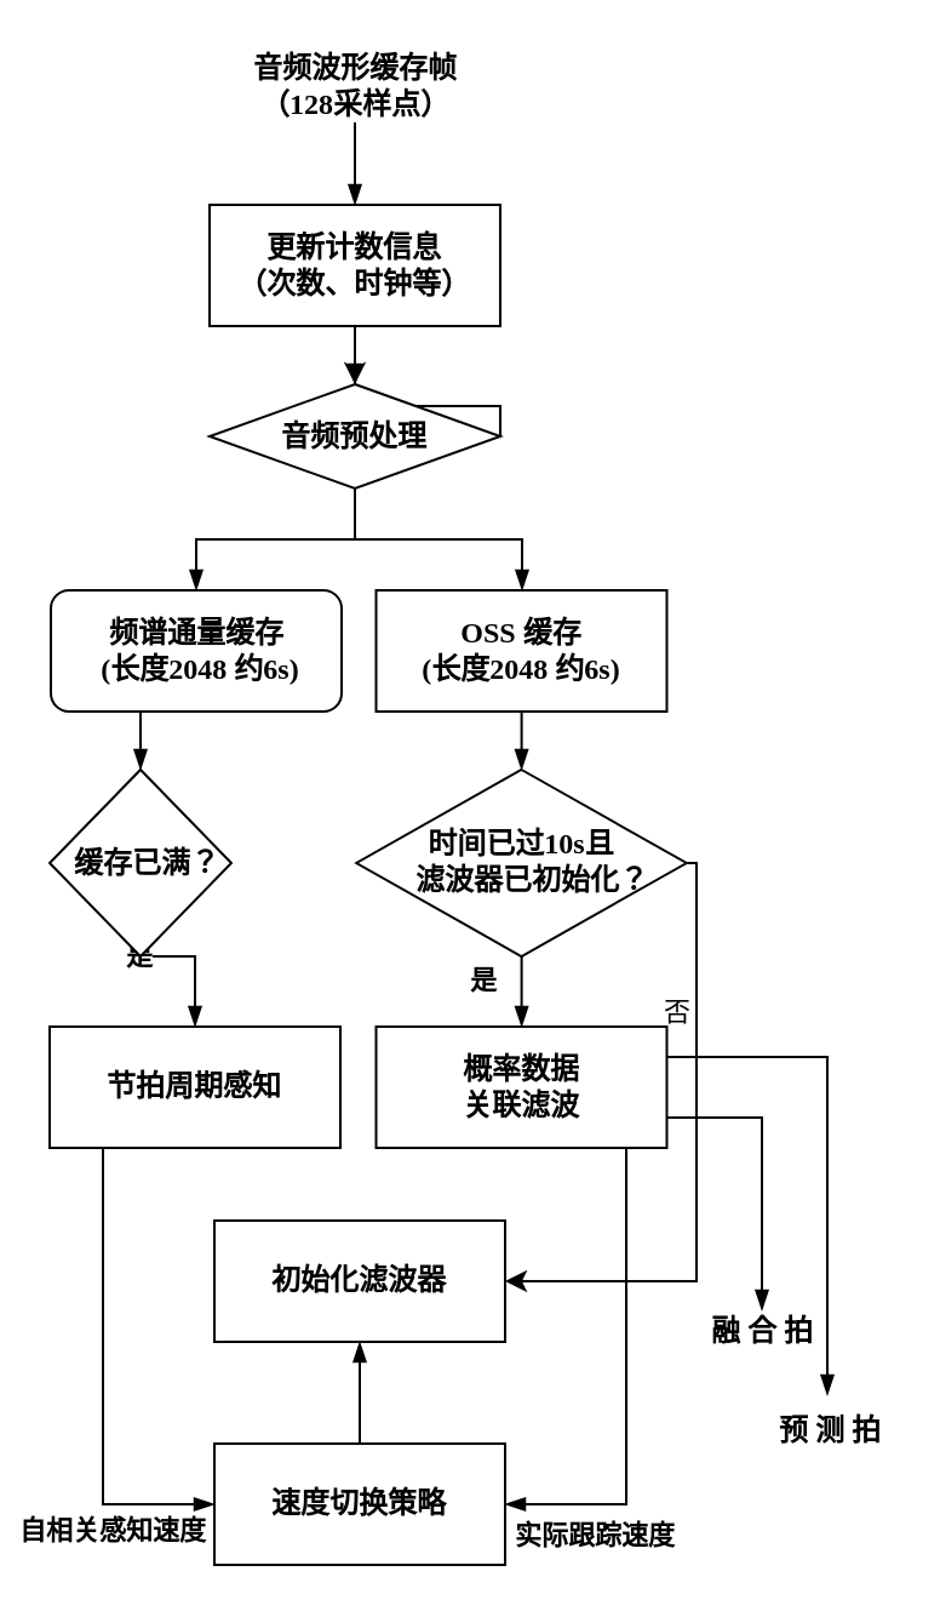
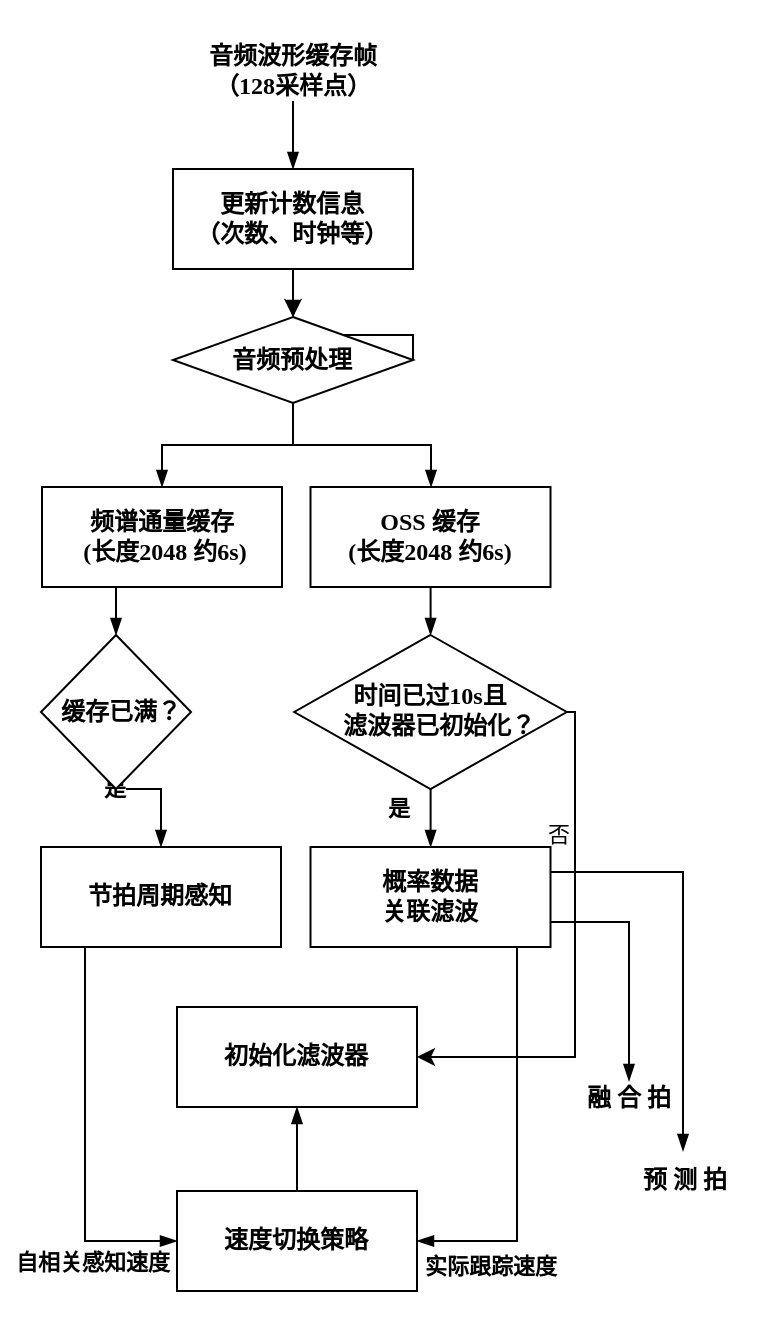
  <mxCell id="0" />
  <mxCell id="1" parent="0" />
  <mxCell id="2" value="" style="edgeStyle=orthogonalEdgeStyle;rounded=0;orthogonalLoop=1;jettySize=auto;html=1;fontFamily=微软雅黑;endArrow=blockThin;endFill=1;fontStyle=1" parent="1" source="6" edge="1"><mxGeometry relative="1" as="geometry"><mxPoint x="214.809" y="423" as="targetPoint" /></mxGeometry></mxCell>
  <mxCell id="3" value="是" style="edgeLabel;html=1;align=center;verticalAlign=middle;resizable=0;points=[];fontFamily=微软雅黑;fontStyle=1" parent="2" vertex="1" connectable="0"><mxGeometry relative="1" as="geometry"><mxPoint x="-16" y="-5" as="offset" /></mxGeometry></mxCell>
  <mxCell id="4" style="edgeStyle=orthogonalEdgeStyle;rounded=0;orthogonalLoop=1;jettySize=auto;html=1;exitX=1;exitY=0.5;exitDx=0;exitDy=0;entryX=1;entryY=0.5;entryDx=0;entryDy=0;" edge="1" parent="1" source="6" target="7"><mxGeometry relative="1" as="geometry"><Array as="points"><mxPoint x="287" y="356" /><mxPoint x="287" y="528" /></Array></mxGeometry></mxCell>
  <mxCell id="5" value="否" style="edgeLabel;html=1;align=center;verticalAlign=middle;resizable=0;points=[];" vertex="1" connectable="0" parent="4"><mxGeometry x="-0.843" y="-2" relative="1" as="geometry"><mxPoint x="-7" y="45" as="offset" /></mxGeometry></mxCell>
  <mxCell id="6" value="&lt;font&gt;时间已过&lt;/font&gt;10s&lt;font&gt;且&lt;br&gt;&amp;nbsp; &amp;nbsp;滤波器已初始化&lt;/font&gt;？&lt;br&gt;" style="rhombus;whiteSpace=wrap;html=1;fontFamily=微软雅黑;fillColor=default;spacingBottom=2;fontStyle=1" parent="1" vertex="1"><mxGeometry x="146.63" y="317" width="136.25" height="77" as="geometry" /></mxCell>
  <mxCell id="7" value="初始化滤波器" style="rounded=0;whiteSpace=wrap;html=1;fontFamily=微软雅黑;fillColor=default;fontStyle=1" parent="1" vertex="1"><mxGeometry x="88" y="503" width="120" height="50" as="geometry" /></mxCell>
  <mxCell id="8" value="融 合 拍" style="text;html=1;align=center;verticalAlign=middle;resizable=0;points=[];autosize=1;strokeColor=none;fillColor=none;fontFamily=微软雅黑;fontStyle=1" parent="1" vertex="1"><mxGeometry x="287" y="540" width="54" height="18" as="geometry" /></mxCell>
  <mxCell id="9" value="&amp;nbsp;预 测 拍" style="rounded=0;whiteSpace=wrap;html=1;fontFamily=微软雅黑;fillColor=none;strokeColor=none;fontStyle=1" parent="1" vertex="1"><mxGeometry x="316" y="575" width="50" height="30" as="geometry" /></mxCell>
  <mxCell id="10" style="edgeStyle=orthogonalEdgeStyle;rounded=0;jumpSize=6;orthogonalLoop=1;jettySize=auto;html=1;exitX=0.5;exitY=1;exitDx=0;exitDy=0;entryX=0.5;entryY=0;entryDx=0;entryDy=0;fontFamily=微软雅黑;endArrow=blockThin;endFill=1;strokeWidth=1;fontStyle=1" parent="1" source="12" target="27" edge="1"><mxGeometry relative="1" as="geometry"><mxPoint x="80" y="341" as="targetPoint" /></mxGeometry></mxCell>
  <mxCell id="11" value="&lt;font&gt;是&lt;/font&gt;" style="edgeLabel;html=1;align=center;verticalAlign=middle;resizable=0;points=[];fontFamily=微软雅黑;fontStyle=1" parent="10" vertex="1" connectable="0"><mxGeometry x="-0.519" y="1" relative="1" as="geometry"><mxPoint x="-13" as="offset" /></mxGeometry></mxCell>
  <mxCell id="12" value="&lt;font&gt;&amp;nbsp; 缓存已满&lt;/font&gt;？" style="rhombus;whiteSpace=wrap;html=1;fontFamily=微软雅黑;fillColor=default;flipV=0;flipH=0;fontStyle=1" parent="1" vertex="1"><mxGeometry x="20" y="317" width="75" height="77" as="geometry" /></mxCell>
  <mxCell id="13" style="edgeStyle=orthogonalEdgeStyle;rounded=0;orthogonalLoop=1;jettySize=auto;html=1;entryX=0.5;entryY=0;entryDx=0;entryDy=0;fontFamily=微软雅黑;endArrow=blockThin;endFill=1;fontStyle=1" parent="1" source="15" target="20" edge="1"><mxGeometry relative="1" as="geometry" /></mxCell>
  <mxCell id="14" value="" style="edgeStyle=orthogonalEdgeStyle;rounded=0;orthogonalLoop=1;jettySize=auto;html=1;" edge="1" parent="1" source="15" target="20"><mxGeometry relative="1" as="geometry" /></mxCell>
  <mxCell id="15" value="&lt;font&gt;更新计数信息&lt;br&gt;（次数、时钟等）&lt;/font&gt;" style="rounded=0;whiteSpace=wrap;html=1;flipH=1;flipV=1;fontFamily=微软雅黑;fontStyle=1" parent="1" vertex="1"><mxGeometry x="86" y="84" width="120" height="50" as="geometry" /></mxCell>
  <mxCell id="16" style="edgeStyle=orthogonalEdgeStyle;rounded=0;orthogonalLoop=1;jettySize=auto;html=1;entryX=0.5;entryY=0;entryDx=0;entryDy=0;fontFamily=微软雅黑;endArrow=blockThin;endFill=1;fontStyle=1" parent="1" source="17" target="15" edge="1"><mxGeometry relative="1" as="geometry" /></mxCell>
  <mxCell id="17" value="&lt;font&gt;音频波形缓存帧&lt;br&gt;（&lt;/font&gt;&lt;font&gt;128&lt;/font&gt;&lt;font&gt;采样点）&lt;/font&gt;" style="rounded=0;whiteSpace=wrap;html=1;strokeColor=none;fillColor=none;fontFamily=微软雅黑;fontStyle=1" parent="1" vertex="1"><mxGeometry x="96.5" y="20" width="99" height="30" as="geometry" /></mxCell>
  <mxCell id="18" style="edgeStyle=orthogonalEdgeStyle;rounded=0;orthogonalLoop=1;jettySize=auto;html=1;exitX=1;exitY=0.5;exitDx=0;exitDy=0;fontFamily=微软雅黑;endArrow=blockThin;endFill=1;fontStyle=1" parent="1" source="20" target="24" edge="1"><mxGeometry relative="1" as="geometry"><Array as="points"><mxPoint x="206" y="167" /><mxPoint x="146" y="167" /><mxPoint x="146" y="222" /><mxPoint x="215" y="222" /></Array></mxGeometry></mxCell>
  <mxCell id="19" style="edgeStyle=orthogonalEdgeStyle;rounded=0;orthogonalLoop=1;jettySize=auto;html=1;fontFamily=微软雅黑;endArrow=blockThin;endFill=1;fontStyle=1" parent="1" source="20" target="22" edge="1"><mxGeometry relative="1" as="geometry" /></mxCell>
  <mxCell id="20" value="音频预处理" style="rhombus;whiteSpace=wrap;html=1;fontFamily=微软雅黑;fontStyle=1;" parent="1" vertex="1"><mxGeometry x="86" y="158" width="120" height="43" as="geometry" /></mxCell>
  <mxCell id="21" style="edgeStyle=orthogonalEdgeStyle;rounded=0;orthogonalLoop=1;jettySize=auto;html=1;exitX=0.5;exitY=1;exitDx=0;exitDy=0;entryX=0.5;entryY=0;entryDx=0;entryDy=0;fontFamily=微软雅黑;endArrow=blockThin;endFill=1;fontStyle=1" parent="1" source="22" target="12" edge="1"><mxGeometry relative="1" as="geometry" /></mxCell>
- <mxCell id="22" value="频谱通量缓存&lt;br&gt;&amp;nbsp;&lt;font&gt;(&lt;/font&gt;长度&lt;font&gt;2048&amp;nbsp;&lt;/font&gt;约&lt;font&gt;6s)&lt;/font&gt;" style="whiteSpace=wrap;html=1;fontFamily=微软雅黑;flipH=0;flipV=0;fontStyle=1;rounded=1;" parent="1" vertex="1"><mxGeometry x="20.5" y="243" width="120" height="50" as="geometry" /></mxCell>
+ <mxCell id="22" value="频谱通量缓存&lt;br&gt;&amp;nbsp;&lt;font&gt;(&lt;/font&gt;长度&lt;font&gt;2048&amp;nbsp;&lt;/font&gt;约&lt;font&gt;6s)&lt;/font&gt;" style="rounded=0;whiteSpace=wrap;html=1;fontFamily=微软雅黑;flipH=0;flipV=0;fontStyle=1" parent="1" vertex="1"><mxGeometry x="20.5" y="243" width="120" height="50" as="geometry" /></mxCell>
  <mxCell id="23" value="" style="edgeStyle=orthogonalEdgeStyle;rounded=0;orthogonalLoop=1;jettySize=auto;html=1;fontFamily=微软雅黑;endArrow=blockThin;endFill=1;fontStyle=1" parent="1" source="24" target="6" edge="1"><mxGeometry relative="1" as="geometry" /></mxCell>
  <mxCell id="24" value="&lt;span style=&quot;color: rgb(0, 0, 0); font-size: 12px; font-style: normal; font-variant-ligatures: normal; font-variant-caps: normal; letter-spacing: normal; orphans: 2; text-align: center; text-indent: 0px; text-transform: none; widows: 2; word-spacing: 0px; -webkit-text-stroke-width: 0px; background-color: rgb(255, 255, 255); text-decoration-thickness: initial; text-decoration-style: initial; text-decoration-color: initial; float: none; display: inline !important;&quot;&gt;&lt;font&gt;OSS&lt;/font&gt; 缓存&lt;br&gt;&lt;font style=&quot;&quot;&gt;(&lt;/font&gt;&lt;font style=&quot;&quot;&gt;长度&lt;/font&gt;&lt;font style=&quot;&quot;&gt;2048&lt;/font&gt;&lt;font style=&quot;&quot;&gt;&amp;nbsp;&lt;/font&gt;约&lt;font style=&quot;&quot;&gt;6s&lt;/font&gt;&lt;font style=&quot;&quot;&gt;)&lt;/font&gt;&lt;br&gt;&lt;/span&gt;" style="rounded=0;whiteSpace=wrap;html=1;fontFamily=微软雅黑;fontStyle=1" parent="1" vertex="1"><mxGeometry x="154.75" y="243" width="120" height="50" as="geometry" /></mxCell>
  <mxCell id="25" style="edgeStyle=orthogonalEdgeStyle;rounded=0;orthogonalLoop=1;jettySize=auto;html=1;exitX=0.5;exitY=1;exitDx=0;exitDy=0;entryX=0;entryY=0.5;entryDx=0;entryDy=0;fontFamily=微软雅黑;endArrow=blockThin;endFill=1;fontStyle=1" parent="1" source="27" target="34" edge="1"><mxGeometry relative="1" as="geometry"><Array as="points"><mxPoint x="42" y="473" /><mxPoint x="42" y="620" /></Array></mxGeometry></mxCell>
  <mxCell id="26" value="自相关感知速度" style="edgeLabel;html=1;align=center;verticalAlign=middle;resizable=0;points=[];fontFamily=微软雅黑;fontStyle=1" parent="25" vertex="1" connectable="0"><mxGeometry x="0.085" y="1" relative="1" as="geometry"><mxPoint x="2" y="70" as="offset" /></mxGeometry></mxCell>
  <mxCell id="27" value="节拍周期感知" style="rounded=0;whiteSpace=wrap;html=1;fontFamily=微软雅黑;flipH=0;flipV=0;fontStyle=1" parent="1" vertex="1"><mxGeometry x="20" y="423" width="120" height="50" as="geometry" /></mxCell>
  <mxCell id="28" style="edgeStyle=orthogonalEdgeStyle;rounded=0;orthogonalLoop=1;jettySize=auto;html=1;exitX=1;exitY=0.75;exitDx=0;exitDy=0;fontFamily=微软雅黑;endArrow=blockThin;endFill=1;fontStyle=1" parent="1" source="32" target="8" edge="1"><mxGeometry relative="1" as="geometry" /></mxCell>
  <mxCell id="29" style="edgeStyle=orthogonalEdgeStyle;rounded=0;orthogonalLoop=1;jettySize=auto;html=1;exitX=1;exitY=0.25;exitDx=0;exitDy=0;entryX=0.5;entryY=0;entryDx=0;entryDy=0;fontFamily=微软雅黑;endArrow=blockThin;endFill=1;fontStyle=1" parent="1" source="32" target="9" edge="1"><mxGeometry relative="1" as="geometry" /></mxCell>
  <mxCell id="30" style="edgeStyle=orthogonalEdgeStyle;rounded=0;orthogonalLoop=1;jettySize=auto;html=1;entryX=1;entryY=0.5;entryDx=0;entryDy=0;fontFamily=微软雅黑;endArrow=blockThin;endFill=1;fontStyle=1" parent="1" source="32" target="34" edge="1"><mxGeometry relative="1" as="geometry"><Array as="points"><mxPoint x="258" y="620" /></Array></mxGeometry></mxCell>
  <mxCell id="31" value="实际跟踪速度" style="edgeLabel;html=1;align=center;verticalAlign=middle;resizable=0;points=[];fontFamily=微软雅黑;fontStyle=1" parent="30" vertex="1" connectable="0"><mxGeometry x="0.052" relative="1" as="geometry"><mxPoint x="-14" y="55" as="offset" /></mxGeometry></mxCell>
  <mxCell id="32" value="概率数据&lt;br&gt;关联滤波" style="rounded=0;whiteSpace=wrap;html=1;fontFamily=微软雅黑;fillColor=default;fontStyle=1" parent="1" vertex="1"><mxGeometry x="154.75" y="423" width="120" height="50" as="geometry" /></mxCell>
  <mxCell id="33" value="" style="edgeStyle=orthogonalEdgeStyle;rounded=0;orthogonalLoop=1;jettySize=auto;html=1;fontFamily=微软雅黑;endArrow=blockThin;endFill=1;fontStyle=1" parent="1" source="34" target="7" edge="1"><mxGeometry relative="1" as="geometry" /></mxCell>
  <mxCell id="34" value="速度切换策略" style="rounded=0;whiteSpace=wrap;html=1;fontFamily=微软雅黑;flipH=1;flipV=1;fontStyle=1" parent="1" vertex="1"><mxGeometry x="88" y="595" width="120" height="50" as="geometry" /></mxCell>
